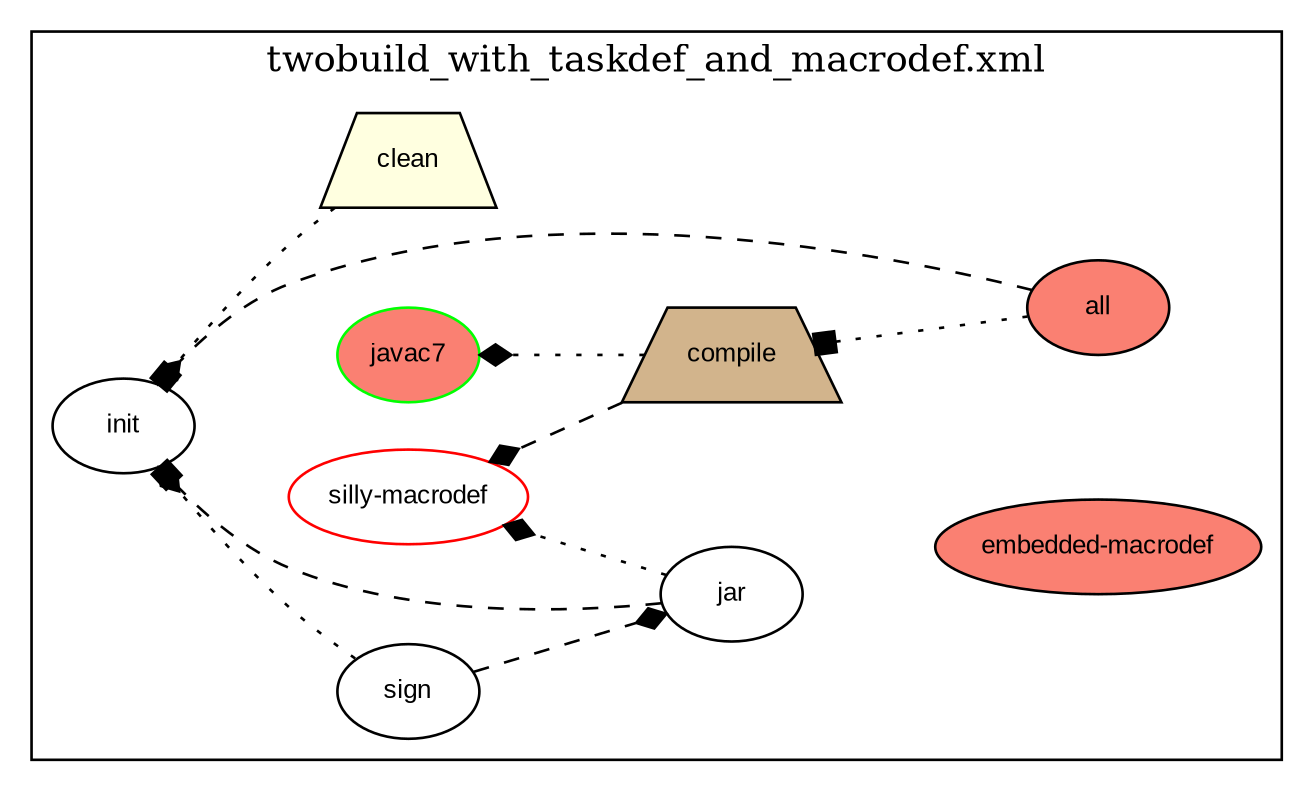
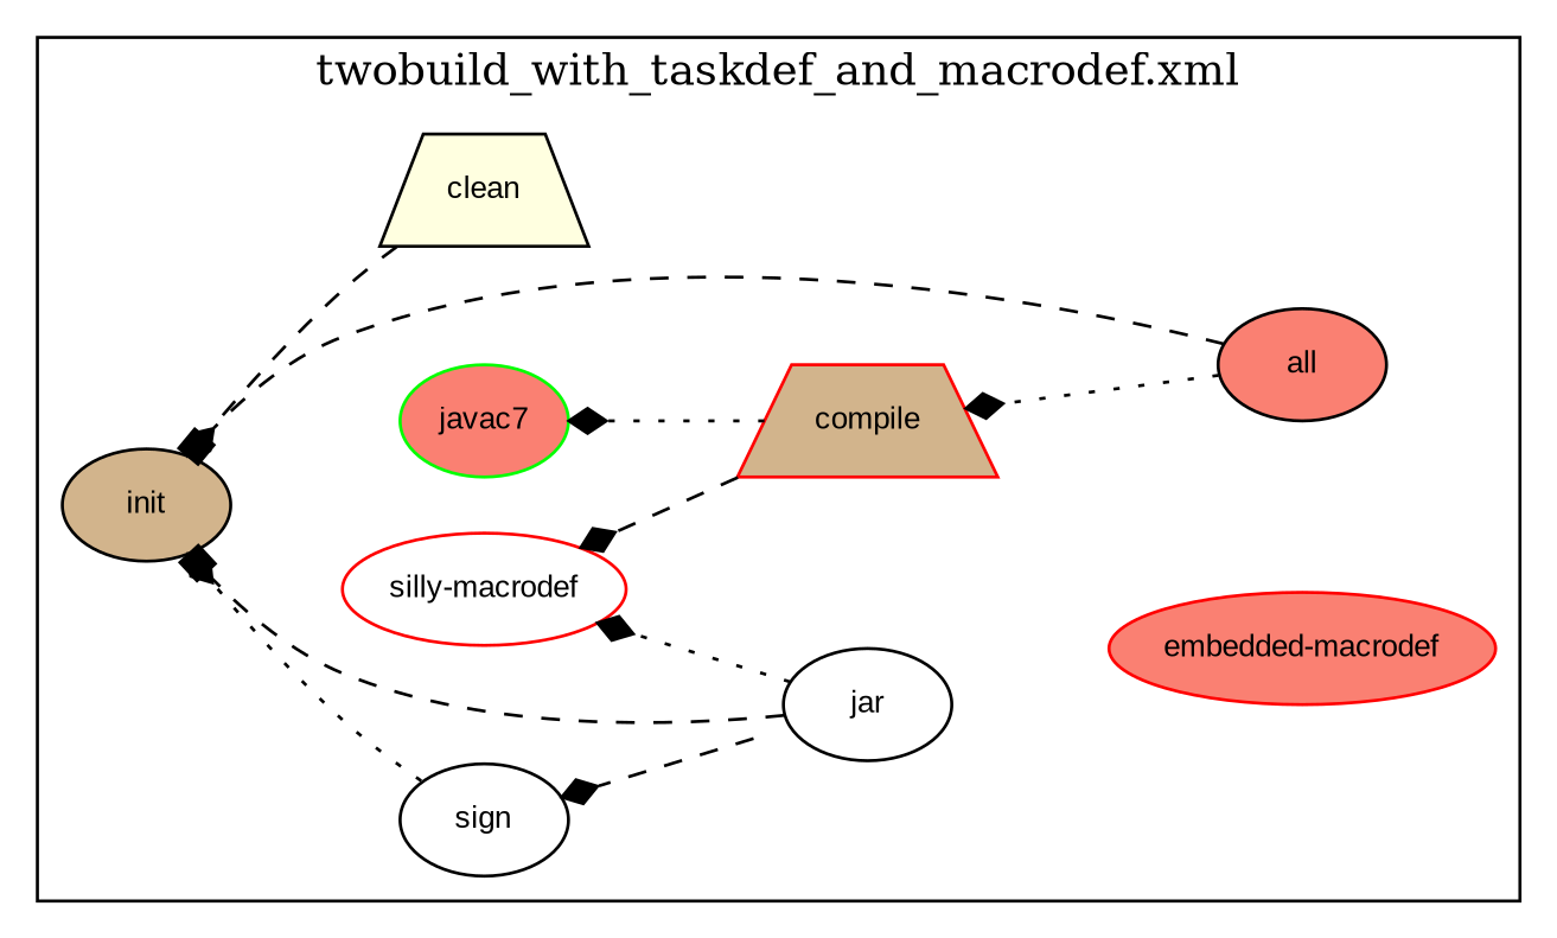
  digraph {
    concentrate=true
    rankdir=RL
    node [color=black fillcolor=salmon fontname=Arial fontsize=10 shape=ellipse style=filled]
    edge [arrowhead=diamond fontname=Arial fontsize=8 style=dotted]
-   n1 [fillcolor=tan label=compile shape=trapezium]
-   n2 [fillcolor=white label=init]
+   n1 [color=red fillcolor=tan label=compile shape=trapezium]
+   n2 [fillcolor=tan label=init]
    n3 [fillcolor=lightyellow label=clean shape=trapezium]
    n4 [label=all]
    n5 [fillcolor=white label=sign]
    n6 [fillcolor=white label=jar]
    n7 [color=red fillcolor=white label="silly-macrodef"]
-   n8 [label="embedded-macrodef"]
+   n8 [color=red label="embedded-macrodef"]
    n9 [color=green label=javac7]
    subgraph cluster_1 {
      label="twobuild_with_taskdef_and_macrodef.xml"
      n1
      n2
      n3
      n4
      n5
      n6
      n7
      n8
      n9
    }
    n1 -> n7 [style=dashed]
    n1 -> n9
-   n3 -> n2 [arrowhead=box]
-   n4 -> n1 [arrowhead=box]
+   n3 -> n2 [arrowhead=box style=dashed]
+   n4 -> n1
    n4 -> n2 [style=dashed]
    n5 -> n2
-   n5 -> n6 [style=dashed]
+   n6 -> n5 [style=dashed]
    n6 -> n2 [arrowhead=box style=dashed]
    n6 -> n7
  }
